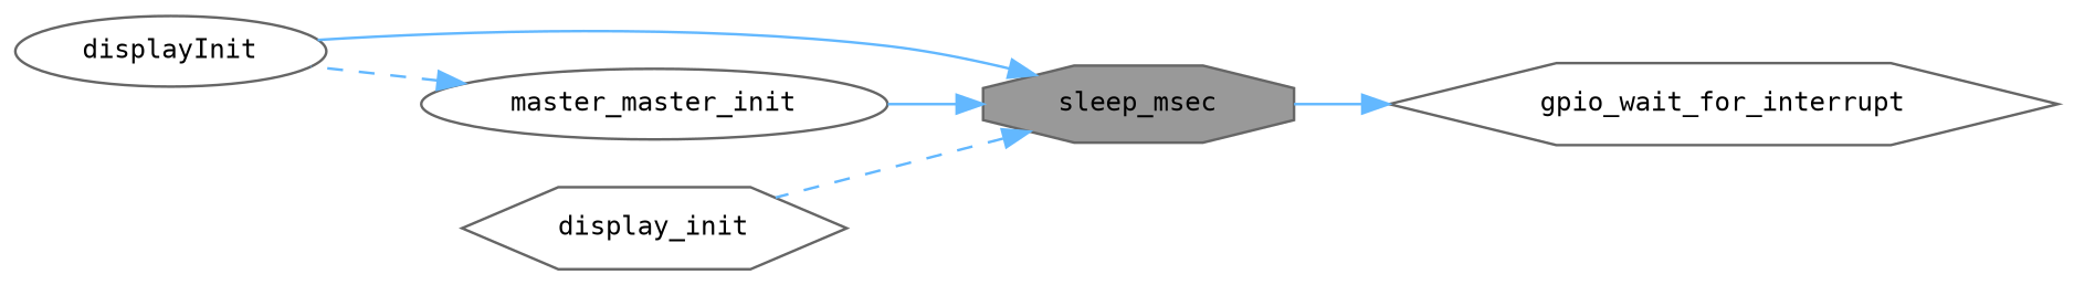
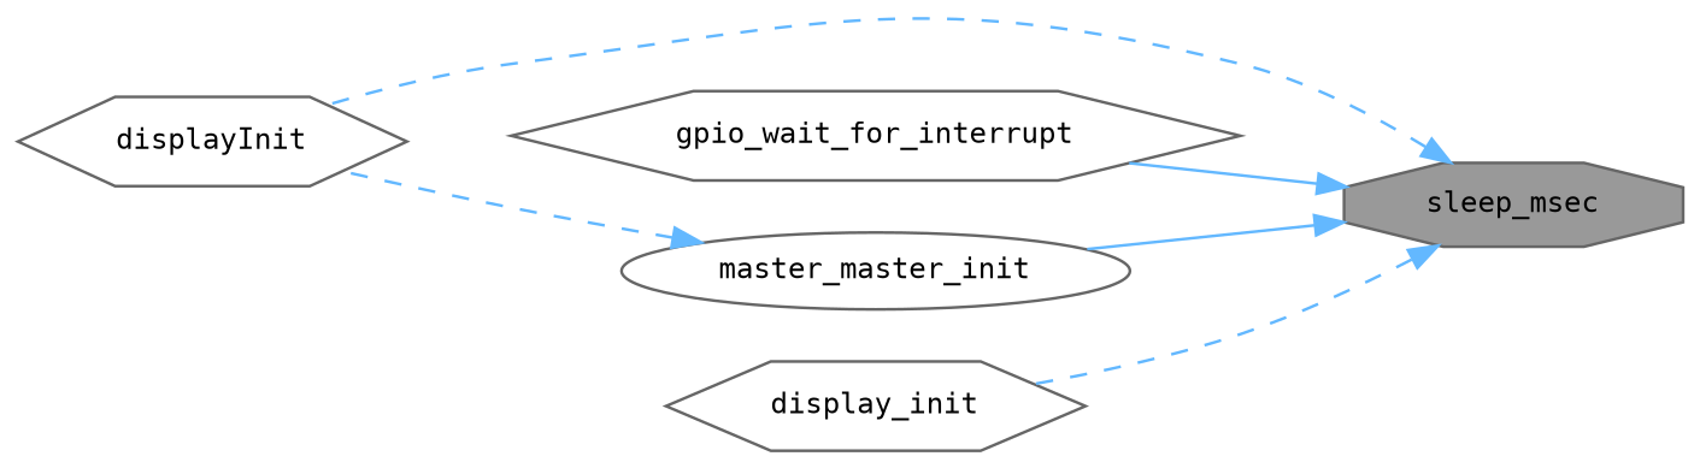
  digraph {
    fontname="DejaVu Sans Mono"
    rankdir=RL
    node [color=grey40 fillcolor=white fontname="DejaVu Sans Mono" fontsize=10 shape=ellipse style=filled]
    edge [color=steelblue1 dir=back fontname="DejaVu Sans Mono" fontsize=10 labelfontname=Helvetica labelfontsize=10 style=dashed]
    n1 [color=gray40 fillcolor=grey60 fontcolor=black height=0.2 label=sleep_msec shape=octagon width=0.4]
-   n2 [height=0.2 label=displayInit width=0.4]
+   n2 [height=0.2 label=displayInit shape=hexagon width=0.4]
    n3 [height=0.2 label=gpio_wait_for_interrupt shape=hexagon width=0.4]
    n4 [height=0.2 label=master_master_init width=0.4]
    n5 [height=0.2 label=display_init shape=hexagon width=0.4]
-   n1 -> n2 [style=solid]
-   n3 -> n1 [style=solid]
+   n1 -> n2
+   n1 -> n3 [style=solid]
    n1 -> n4 [style=solid]
    n1 -> n5
    n4 -> n2
  }
